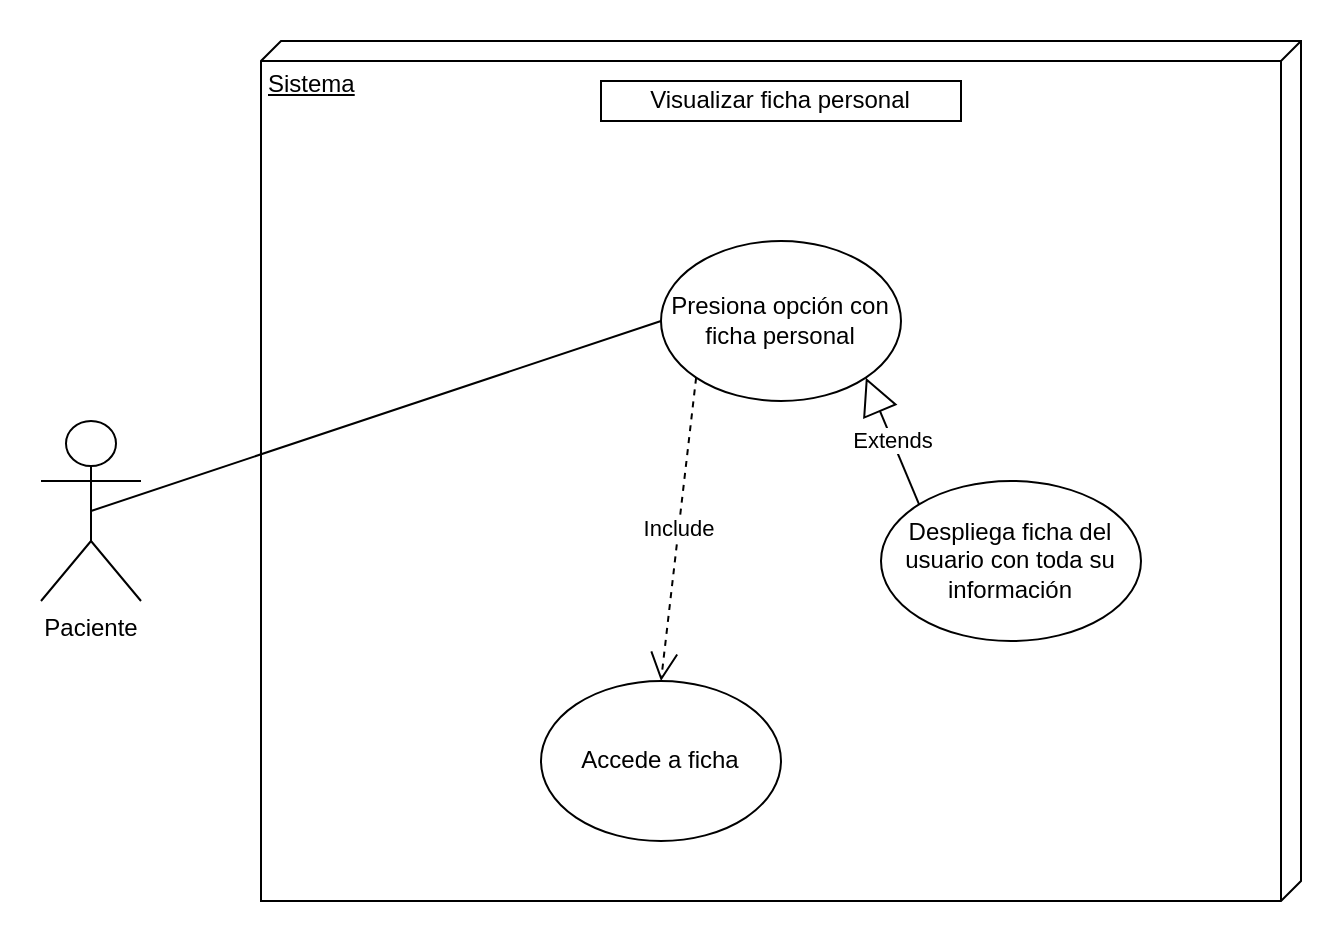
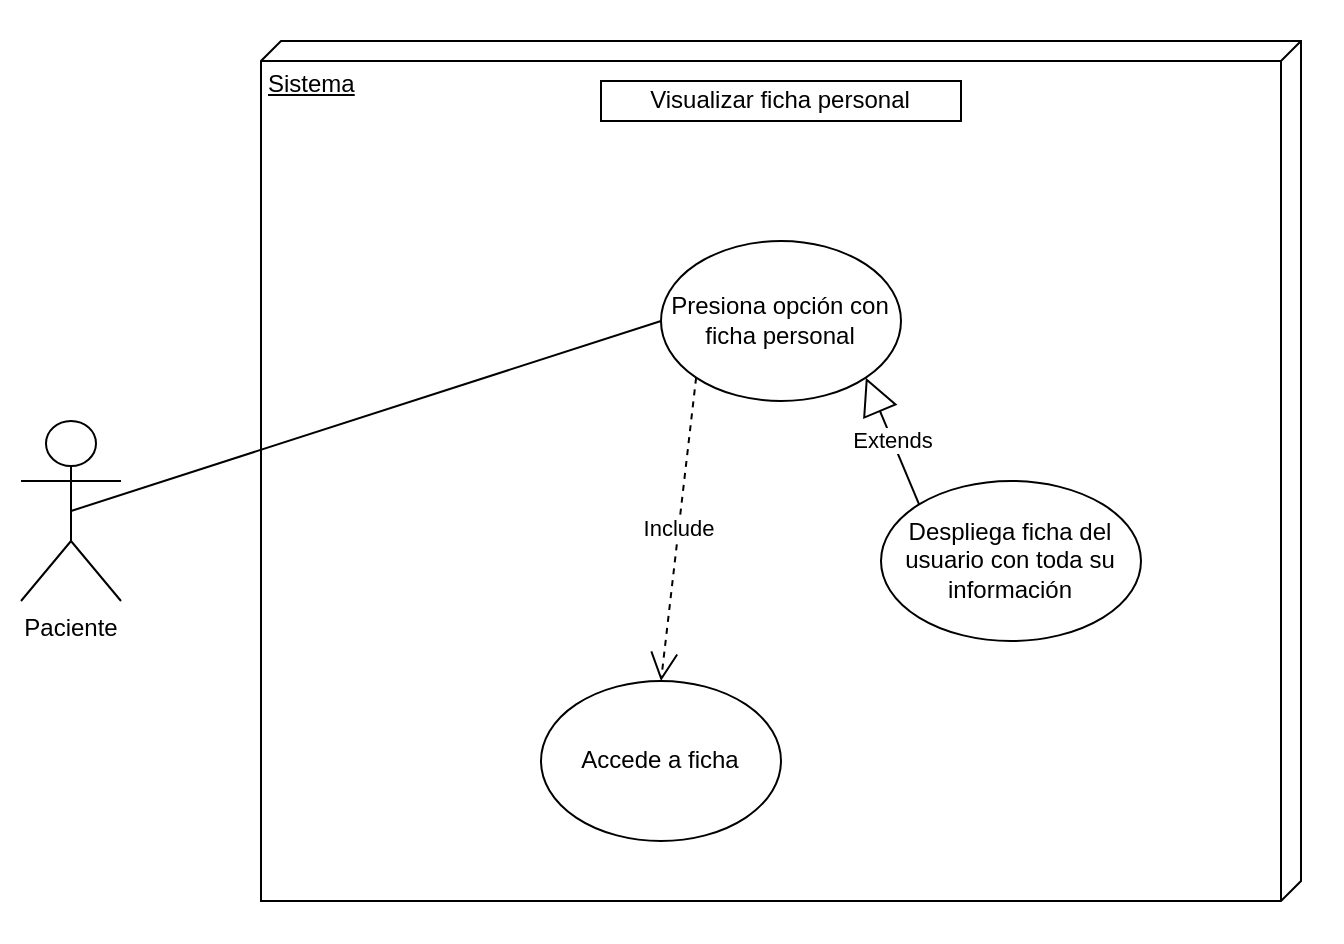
  <mxCell id="0" />
  <mxCell id="1" parent="0" />
  <mxCell id="2" value="Sistema" style="verticalAlign=top;align=left;spacingTop=8;spacingLeft=2;spacingRight=12;shape=cube;size=10;direction=south;fontStyle=4;html=1;whiteSpace=wrap;" parent="1" vertex="1"><mxGeometry x="130" y="20" width="520" height="430" as="geometry" /></mxCell>
- <mxCell id="3" value="Paciente" style="shape=umlActor;verticalLabelPosition=bottom;verticalAlign=top;html=1;" parent="1" vertex="1"><mxGeometry x="20" y="210" width="50" height="90" as="geometry" /></mxCell>
+ <mxCell id="3" value="Paciente" style="shape=umlActor;verticalLabelPosition=bottom;verticalAlign=top;html=1;" parent="1" vertex="1"><mxGeometry x="10" y="210" width="50" height="90" as="geometry" /></mxCell>
  <mxCell id="4" value="Presiona opción con ficha personal" style="ellipse;whiteSpace=wrap;html=1;" parent="1" vertex="1"><mxGeometry x="330" y="120" width="120" height="80" as="geometry" /></mxCell>
  <mxCell id="5" value="Visualizar ficha personal" style="rounded=0;whiteSpace=wrap;html=1;" parent="1" vertex="1"><mxGeometry x="300" y="40" width="180" height="20" as="geometry" /></mxCell>
  <mxCell id="6" value="Despliega ficha del usuario con toda su información" style="ellipse;whiteSpace=wrap;html=1;" parent="1" vertex="1"><mxGeometry x="440" y="240" width="130" height="80" as="geometry" /></mxCell>
  <mxCell id="7" value="Accede a ficha" style="ellipse;whiteSpace=wrap;html=1;" parent="1" vertex="1"><mxGeometry x="270" y="340" width="120" height="80" as="geometry" /></mxCell>
  <mxCell id="8" value="" style="endArrow=none;html=1;rounded=0;exitX=0.5;exitY=0.5;exitDx=0;exitDy=0;exitPerimeter=0;entryX=0;entryY=0.5;entryDx=0;entryDy=0;" parent="1" source="3" target="4" edge="1"><mxGeometry width="50" height="50" relative="1" as="geometry"><mxPoint x="200" y="280" as="sourcePoint" /><mxPoint x="250" y="230" as="targetPoint" /></mxGeometry></mxCell>
  <mxCell id="9" value="Extends" style="endArrow=block;endSize=16;endFill=0;html=1;rounded=0;entryX=1;entryY=1;entryDx=0;entryDy=0;exitX=0;exitY=0;exitDx=0;exitDy=0;" parent="1" source="6" target="4" edge="1"><mxGeometry width="160" relative="1" as="geometry"><mxPoint x="596" y="180" as="sourcePoint" /><mxPoint x="490" y="180" as="targetPoint" /></mxGeometry></mxCell>
  <mxCell id="10" value="Include" style="endArrow=open;endSize=12;dashed=1;html=1;rounded=0;exitX=0;exitY=1;exitDx=0;exitDy=0;entryX=0.5;entryY=0;entryDx=0;entryDy=0;" parent="1" source="4" target="7" edge="1"><mxGeometry width="160" relative="1" as="geometry"><mxPoint x="330" y="217" as="sourcePoint" /><mxPoint x="403" y="343" as="targetPoint" /></mxGeometry></mxCell>
